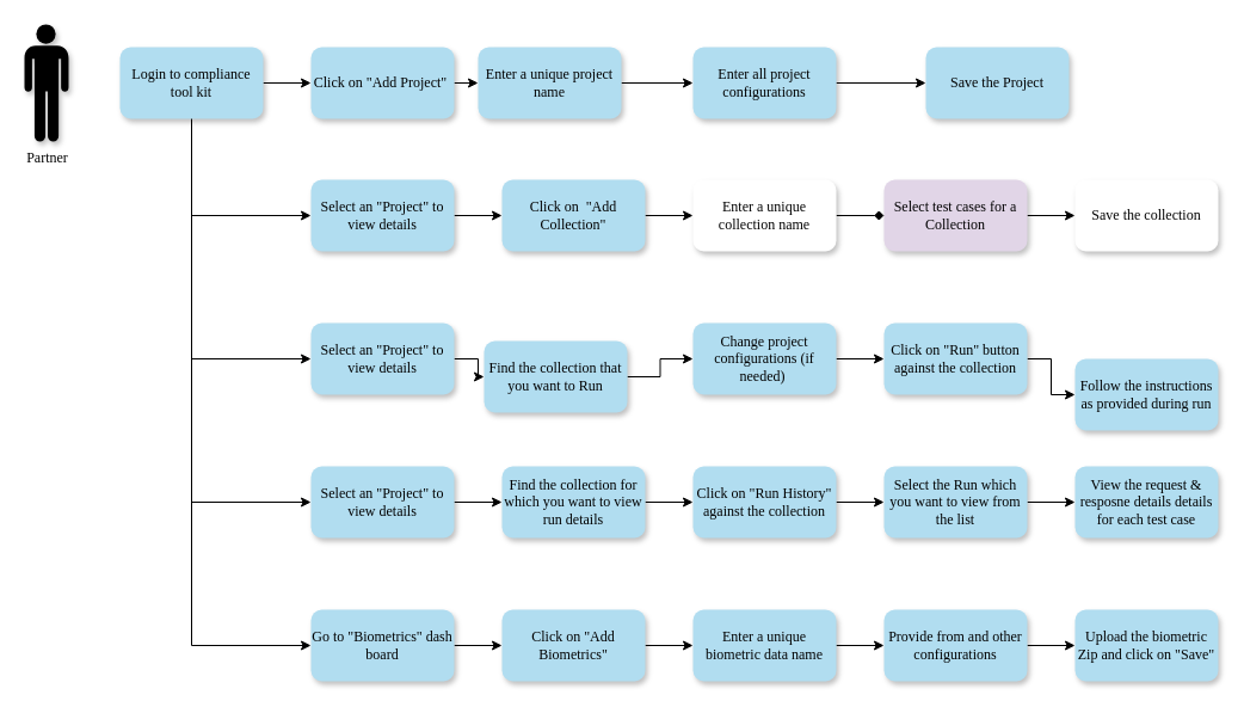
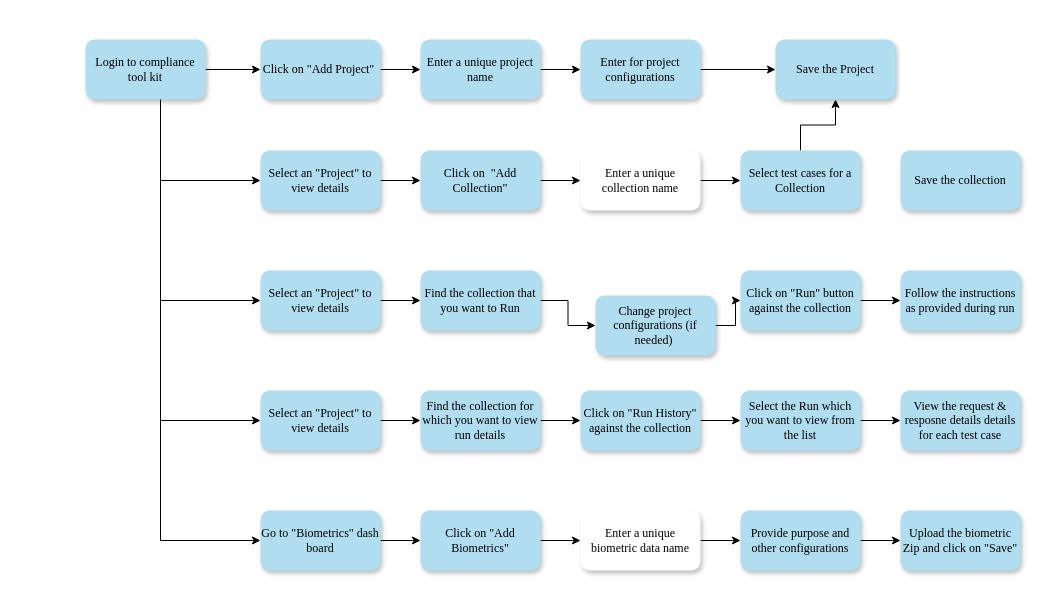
  <mxCell id="0" />
  <mxCell id="1" parent="0" />
- <mxCell id="2" value="Partner" style="shape=mxgraph.signs.people.man_1;html=1;pointerEvents=1;fillColor=#000000;strokeColor=none;verticalLabelPosition=bottom;verticalAlign=top;align=center;fontFamily=Verdana;shadow=1;" vertex="1" parent="1"><mxGeometry x="20" y="20" width="37" height="98" as="geometry" /></mxCell>
  <mxCell id="3" style="edgeStyle=orthogonalEdgeStyle;rounded=0;orthogonalLoop=1;jettySize=auto;html=1;fontFamily=Verdana;" edge="1" parent="1" source="8" target="10"><mxGeometry relative="1" as="geometry" /></mxCell>
  <mxCell id="4" style="edgeStyle=orthogonalEdgeStyle;rounded=0;orthogonalLoop=1;jettySize=auto;html=1;entryX=0;entryY=0.5;entryDx=0;entryDy=0;fontFamily=Verdana;" edge="1" parent="1" source="8" target="15"><mxGeometry relative="1" as="geometry"><Array as="points"><mxPoint x="160" y="180" /></Array></mxGeometry></mxCell>
  <mxCell id="5" style="edgeStyle=orthogonalEdgeStyle;rounded=0;orthogonalLoop=1;jettySize=auto;html=1;entryX=0;entryY=0.5;entryDx=0;entryDy=0;fontFamily=Verdana;" edge="1" parent="1" source="8" target="26"><mxGeometry relative="1" as="geometry"><Array as="points"><mxPoint x="160" y="300" /></Array></mxGeometry></mxCell>
  <mxCell id="6" style="edgeStyle=orthogonalEdgeStyle;rounded=0;orthogonalLoop=1;jettySize=auto;html=1;entryX=0;entryY=0.5;entryDx=0;entryDy=0;fontFamily=Verdana;" edge="1" parent="1" source="8" target="35"><mxGeometry relative="1" as="geometry"><Array as="points"><mxPoint x="160" y="540" /></Array></mxGeometry></mxCell>
  <mxCell id="7" style="edgeStyle=orthogonalEdgeStyle;rounded=0;orthogonalLoop=1;jettySize=auto;html=1;entryX=0;entryY=0.5;entryDx=0;entryDy=0;fontFamily=Verdana;" edge="1" parent="1" source="8" target="44"><mxGeometry relative="1" as="geometry"><Array as="points"><mxPoint x="160" y="420" /></Array></mxGeometry></mxCell>
- <mxCell id="8" value="Login to compliance tool kit" style="rounded=1;whiteSpace=wrap;html=1;fontFamily=Verdana;fillColor=#b1ddf0;strokeColor=none;shadow=1;" vertex="1" parent="1"><mxGeometry x="100" y="39" width="120" height="60" as="geometry" /></mxCell>
+ <mxCell id="8" value="Login to compliance tool kit" style="rounded=1;whiteSpace=wrap;html=1;fontFamily=Verdana;fillColor=#b1ddf0;strokeColor=none;shadow=1;" vertex="1" parent="1"><mxGeometry x="85" y="39" width="120" height="60" as="geometry" /></mxCell>
  <mxCell id="9" style="edgeStyle=orthogonalEdgeStyle;rounded=0;orthogonalLoop=1;jettySize=auto;html=1;exitX=1;exitY=0.5;exitDx=0;exitDy=0;entryX=0;entryY=0.5;entryDx=0;entryDy=0;fontFamily=Verdana;" edge="1" parent="1" source="10" target="24"><mxGeometry relative="1" as="geometry" /></mxCell>
  <mxCell id="10" value="Click on &quot;Add Project&quot;&amp;nbsp;" style="rounded=1;whiteSpace=wrap;html=1;fontFamily=Verdana;fillColor=#b1ddf0;strokeColor=none;shadow=1;" vertex="1" parent="1"><mxGeometry x="260" y="39" width="120" height="60" as="geometry" /></mxCell>
  <mxCell id="11" style="edgeStyle=orthogonalEdgeStyle;rounded=0;orthogonalLoop=1;jettySize=auto;html=1;exitX=1;exitY=0.5;exitDx=0;exitDy=0;entryX=0;entryY=0.5;entryDx=0;entryDy=0;fontFamily=Verdana;" edge="1" parent="1" source="12" target="13"><mxGeometry relative="1" as="geometry" /></mxCell>
- <mxCell id="12" value="Enter all project configurations" style="rounded=1;whiteSpace=wrap;html=1;fontFamily=Verdana;fillColor=#b1ddf0;strokeColor=none;shadow=1;" vertex="1" parent="1"><mxGeometry x="580" y="39" width="120" height="60" as="geometry" /></mxCell>
+ <mxCell id="12" value="Enter for project configurations" style="rounded=1;whiteSpace=wrap;html=1;fontFamily=Verdana;fillColor=#b1ddf0;strokeColor=none;shadow=1;" vertex="1" parent="1"><mxGeometry x="580" y="39" width="120" height="60" as="geometry" /></mxCell>
  <mxCell id="13" value="Save the Project" style="rounded=1;whiteSpace=wrap;html=1;fontFamily=Verdana;fillColor=#b1ddf0;strokeColor=none;shadow=1;" vertex="1" parent="1"><mxGeometry x="775" y="39" width="120" height="60" as="geometry" /></mxCell>
  <mxCell id="14" style="edgeStyle=orthogonalEdgeStyle;rounded=0;orthogonalLoop=1;jettySize=auto;html=1;exitX=1;exitY=0.5;exitDx=0;exitDy=0;entryX=0;entryY=0.5;entryDx=0;entryDy=0;fontFamily=Verdana;" edge="1" parent="1" source="15" target="17"><mxGeometry relative="1" as="geometry" /></mxCell>
  <mxCell id="15" value="Select an &quot;Project&quot; to view details" style="rounded=1;whiteSpace=wrap;html=1;fontFamily=Verdana;fillColor=#b1ddf0;strokeColor=none;shadow=1;" vertex="1" parent="1"><mxGeometry x="260" y="150" width="120" height="60" as="geometry" /></mxCell>
  <mxCell id="16" style="edgeStyle=orthogonalEdgeStyle;rounded=0;orthogonalLoop=1;jettySize=auto;html=1;entryX=0;entryY=0.5;entryDx=0;entryDy=0;fontFamily=Verdana;" edge="1" parent="1" source="17" target="22"><mxGeometry relative="1" as="geometry" /></mxCell>
  <mxCell id="17" value="Click on&amp;nbsp; &quot;Add Collection&quot;" style="rounded=1;whiteSpace=wrap;html=1;fontFamily=Verdana;fillColor=#b1ddf0;strokeColor=none;shadow=1;" vertex="1" parent="1"><mxGeometry x="420" y="150" width="120" height="60" as="geometry" /></mxCell>
- <mxCell id="18" style="edgeStyle=orthogonalEdgeStyle;rounded=0;orthogonalLoop=1;jettySize=auto;html=1;entryX=0;entryY=0.5;entryDx=0;entryDy=0;fontFamily=Verdana;" edge="1" parent="1" source="19" target="20"><mxGeometry relative="1" as="geometry" /></mxCell>
- <mxCell id="19" value="Select test cases for a Collection" style="rounded=1;whiteSpace=wrap;html=1;fontFamily=Verdana;fillColor=#e1d5e7;strokeColor=none;shadow=1;" vertex="1" parent="1"><mxGeometry x="740" y="150" width="120" height="60" as="geometry" /></mxCell>
- <mxCell id="20" value="Save the collection" style="rounded=1;whiteSpace=wrap;html=1;fontFamily=Verdana;fillColor=#ffffff;strokeColor=none;shadow=1;" vertex="1" parent="1"><mxGeometry x="900" y="150" width="120" height="60" as="geometry" /></mxCell>
- <mxCell id="21" style="edgeStyle=orthogonalEdgeStyle;rounded=0;orthogonalLoop=1;jettySize=auto;html=1;entryX=0;entryY=0.5;entryDx=0;entryDy=0;fontFamily=Verdana;endArrow=diamond;" edge="1" parent="1" source="22" target="19"><mxGeometry relative="1" as="geometry" /></mxCell>
+ <mxCell id="18" style="edgeStyle=orthogonalEdgeStyle;rounded=0;orthogonalLoop=1;jettySize=auto;html=1;fontFamily=Verdana;" edge="1" parent="1" source="19" target="13"><mxGeometry relative="1" as="geometry" /></mxCell>
+ <mxCell id="19" value="Select test cases for a Collection" style="rounded=1;whiteSpace=wrap;html=1;fontFamily=Verdana;fillColor=#b1ddf0;strokeColor=none;shadow=1;" vertex="1" parent="1"><mxGeometry x="740" y="150" width="120" height="60" as="geometry" /></mxCell>
+ <mxCell id="20" value="Save the collection" style="rounded=1;whiteSpace=wrap;html=1;fontFamily=Verdana;fillColor=#b1ddf0;strokeColor=none;shadow=1;" vertex="1" parent="1"><mxGeometry x="900" y="150" width="120" height="60" as="geometry" /></mxCell>
+ <mxCell id="21" style="edgeStyle=orthogonalEdgeStyle;rounded=0;orthogonalLoop=1;jettySize=auto;html=1;entryX=0;entryY=0.5;entryDx=0;entryDy=0;fontFamily=Verdana;" edge="1" parent="1" source="22" target="19"><mxGeometry relative="1" as="geometry" /></mxCell>
  <mxCell id="22" value="Enter a unique collection name" style="rounded=1;whiteSpace=wrap;html=1;fontFamily=Verdana;fillColor=#ffffff;strokeColor=none;shadow=1;" vertex="1" parent="1"><mxGeometry x="580" y="150" width="120" height="60" as="geometry" /></mxCell>
  <mxCell id="23" style="edgeStyle=orthogonalEdgeStyle;rounded=0;orthogonalLoop=1;jettySize=auto;html=1;entryX=0;entryY=0.5;entryDx=0;entryDy=0;fontFamily=Verdana;" edge="1" parent="1" source="24" target="12"><mxGeometry relative="1" as="geometry" /></mxCell>
- <mxCell id="24" value="Enter a unique project name" style="rounded=1;whiteSpace=wrap;html=1;fontFamily=Verdana;fillColor=#b1ddf0;strokeColor=none;shadow=1;" vertex="1" parent="1"><mxGeometry x="400" y="39" width="120" height="60" as="geometry" /></mxCell>
+ <mxCell id="24" value="Enter a unique project name" style="rounded=1;whiteSpace=wrap;html=1;fontFamily=Verdana;fillColor=#b1ddf0;strokeColor=none;shadow=1;" vertex="1" parent="1"><mxGeometry x="420" y="39" width="120" height="60" as="geometry" /></mxCell>
  <mxCell id="25" style="edgeStyle=orthogonalEdgeStyle;rounded=0;orthogonalLoop=1;jettySize=auto;html=1;entryX=0;entryY=0.5;entryDx=0;entryDy=0;fontFamily=Verdana;" edge="1" parent="1" source="26" target="28"><mxGeometry relative="1" as="geometry" /></mxCell>
  <mxCell id="26" value="Select an &quot;Project&quot; to view details" style="rounded=1;whiteSpace=wrap;html=1;fontFamily=Verdana;fillColor=#b1ddf0;strokeColor=none;shadow=1;" vertex="1" parent="1"><mxGeometry x="260" y="270" width="120" height="60" as="geometry" /></mxCell>
  <mxCell id="27" style="edgeStyle=orthogonalEdgeStyle;rounded=0;orthogonalLoop=1;jettySize=auto;html=1;entryX=0;entryY=0.5;entryDx=0;entryDy=0;fontFamily=Verdana;" edge="1" parent="1" source="28" target="30"><mxGeometry relative="1" as="geometry" /></mxCell>
- <mxCell id="28" value="Find the collection that you want to Run" style="rounded=1;whiteSpace=wrap;html=1;fontFamily=Verdana;fillColor=#b1ddf0;strokeColor=none;shadow=1;" vertex="1" parent="1"><mxGeometry x="405" y="285" width="120" height="60" as="geometry" /></mxCell>
+ <mxCell id="28" value="Find the collection that you want to Run" style="rounded=1;whiteSpace=wrap;html=1;fontFamily=Verdana;fillColor=#b1ddf0;strokeColor=none;shadow=1;" vertex="1" parent="1"><mxGeometry x="420" y="270" width="120" height="60" as="geometry" /></mxCell>
  <mxCell id="29" style="edgeStyle=orthogonalEdgeStyle;rounded=0;orthogonalLoop=1;jettySize=auto;html=1;entryX=0;entryY=0.5;entryDx=0;entryDy=0;fontFamily=Verdana;" edge="1" parent="1" source="30" target="32"><mxGeometry relative="1" as="geometry" /></mxCell>
- <mxCell id="30" value="Change project configurations (if needed)&amp;nbsp;" style="rounded=1;whiteSpace=wrap;html=1;fontFamily=Verdana;fillColor=#b1ddf0;strokeColor=none;shadow=1;" vertex="1" parent="1"><mxGeometry x="580" y="270" width="120" height="60" as="geometry" /></mxCell>
+ <mxCell id="30" value="Change project configurations (if needed)&amp;nbsp;" style="rounded=1;whiteSpace=wrap;html=1;fontFamily=Verdana;fillColor=#b1ddf0;strokeColor=none;shadow=1;" vertex="1" parent="1"><mxGeometry x="595" y="295" width="120" height="60" as="geometry" /></mxCell>
  <mxCell id="31" style="edgeStyle=orthogonalEdgeStyle;rounded=0;orthogonalLoop=1;jettySize=auto;html=1;fontFamily=Verdana;" edge="1" parent="1" source="32" target="33"><mxGeometry relative="1" as="geometry" /></mxCell>
  <mxCell id="32" value="Click on &quot;Run&quot; button against the collection" style="rounded=1;whiteSpace=wrap;html=1;fontFamily=Verdana;fillColor=#b1ddf0;strokeColor=none;shadow=1;" vertex="1" parent="1"><mxGeometry x="740" y="270" width="120" height="60" as="geometry" /></mxCell>
- <mxCell id="33" value="Follow the instructions as provided during run" style="rounded=1;whiteSpace=wrap;html=1;fontFamily=Verdana;fillColor=#b1ddf0;strokeColor=none;shadow=1;" vertex="1" parent="1"><mxGeometry x="900" y="300" width="120" height="60" as="geometry" /></mxCell>
+ <mxCell id="33" value="Follow the instructions as provided during run" style="rounded=1;whiteSpace=wrap;html=1;fontFamily=Verdana;fillColor=#b1ddf0;strokeColor=none;shadow=1;" vertex="1" parent="1"><mxGeometry x="900" y="270" width="120" height="60" as="geometry" /></mxCell>
  <mxCell id="34" style="edgeStyle=orthogonalEdgeStyle;rounded=0;orthogonalLoop=1;jettySize=auto;html=1;exitX=1;exitY=0.5;exitDx=0;exitDy=0;entryX=0;entryY=0.5;entryDx=0;entryDy=0;fontFamily=Verdana;" edge="1" parent="1" source="35" target="37"><mxGeometry relative="1" as="geometry" /></mxCell>
  <mxCell id="35" value="Go to &quot;Biometrics&quot; dash board" style="rounded=1;whiteSpace=wrap;html=1;fontFamily=Verdana;fillColor=#b1ddf0;strokeColor=none;shadow=1;" vertex="1" parent="1"><mxGeometry x="260" y="510" width="120" height="60" as="geometry" /></mxCell>
  <mxCell id="36" style="edgeStyle=orthogonalEdgeStyle;rounded=0;orthogonalLoop=1;jettySize=auto;html=1;entryX=0;entryY=0.5;entryDx=0;entryDy=0;fontFamily=Verdana;" edge="1" parent="1" source="37" target="39"><mxGeometry relative="1" as="geometry" /></mxCell>
  <mxCell id="37" value="Click on &quot;Add Biometrics&quot;" style="rounded=1;whiteSpace=wrap;html=1;fontFamily=Verdana;fillColor=#b1ddf0;strokeColor=none;shadow=1;" vertex="1" parent="1"><mxGeometry x="420" y="510" width="120" height="60" as="geometry" /></mxCell>
  <mxCell id="38" style="edgeStyle=orthogonalEdgeStyle;rounded=0;orthogonalLoop=1;jettySize=auto;html=1;exitX=1;exitY=0.5;exitDx=0;exitDy=0;entryX=0;entryY=0.5;entryDx=0;entryDy=0;fontFamily=Verdana;" edge="1" parent="1" source="39" target="41"><mxGeometry relative="1" as="geometry" /></mxCell>
- <mxCell id="39" value="Enter a unique biometric data name" style="rounded=1;whiteSpace=wrap;html=1;fontFamily=Verdana;fillColor=#b1ddf0;strokeColor=none;shadow=1;" vertex="1" parent="1"><mxGeometry x="580" y="510" width="120" height="60" as="geometry" /></mxCell>
+ <mxCell id="39" value="Enter a unique biometric data name" style="rounded=1;whiteSpace=wrap;html=1;fontFamily=Verdana;fillColor=#ffffff;strokeColor=none;shadow=1;" vertex="1" parent="1"><mxGeometry x="580" y="510" width="120" height="60" as="geometry" /></mxCell>
  <mxCell id="40" style="edgeStyle=orthogonalEdgeStyle;rounded=0;orthogonalLoop=1;jettySize=auto;html=1;entryX=0;entryY=0.5;entryDx=0;entryDy=0;fontFamily=Verdana;" edge="1" parent="1" source="41" target="42"><mxGeometry relative="1" as="geometry" /></mxCell>
- <mxCell id="41" value="Provide from and other configurations" style="rounded=1;whiteSpace=wrap;html=1;fontFamily=Verdana;fillColor=#b1ddf0;strokeColor=none;shadow=1;" vertex="1" parent="1"><mxGeometry x="740" y="510" width="120" height="60" as="geometry" /></mxCell>
+ <mxCell id="41" value="Provide purpose and other configurations" style="rounded=1;whiteSpace=wrap;html=1;fontFamily=Verdana;fillColor=#b1ddf0;strokeColor=none;shadow=1;" vertex="1" parent="1"><mxGeometry x="740" y="510" width="120" height="60" as="geometry" /></mxCell>
  <mxCell id="42" value="Upload the biometric Zip and click on &quot;Save&quot;" style="rounded=1;whiteSpace=wrap;html=1;fontFamily=Verdana;fillColor=#b1ddf0;strokeColor=none;shadow=1;" vertex="1" parent="1"><mxGeometry x="900" y="510" width="120" height="60" as="geometry" /></mxCell>
  <mxCell id="43" style="edgeStyle=orthogonalEdgeStyle;rounded=0;orthogonalLoop=1;jettySize=auto;html=1;exitX=1;exitY=0.5;exitDx=0;exitDy=0;entryX=0;entryY=0.5;entryDx=0;entryDy=0;fontFamily=Verdana;" edge="1" parent="1" source="44" target="46"><mxGeometry relative="1" as="geometry" /></mxCell>
  <mxCell id="44" value="Select an &quot;Project&quot; to view details" style="rounded=1;whiteSpace=wrap;html=1;fontFamily=Verdana;fillColor=#b1ddf0;strokeColor=none;shadow=1;" vertex="1" parent="1"><mxGeometry x="260" y="390" width="120" height="60" as="geometry" /></mxCell>
  <mxCell id="45" style="edgeStyle=orthogonalEdgeStyle;rounded=0;orthogonalLoop=1;jettySize=auto;html=1;entryX=0;entryY=0.5;entryDx=0;entryDy=0;fontFamily=Verdana;" edge="1" parent="1" source="46" target="48"><mxGeometry relative="1" as="geometry" /></mxCell>
  <mxCell id="46" value="Find the collection for which you want to view run details" style="rounded=1;whiteSpace=wrap;html=1;fontFamily=Verdana;fillColor=#b1ddf0;strokeColor=none;shadow=1;" vertex="1" parent="1"><mxGeometry x="420" y="390" width="120" height="60" as="geometry" /></mxCell>
  <mxCell id="47" style="edgeStyle=orthogonalEdgeStyle;rounded=0;orthogonalLoop=1;jettySize=auto;html=1;exitX=1;exitY=0.5;exitDx=0;exitDy=0;entryX=0;entryY=0.5;entryDx=0;entryDy=0;fontFamily=Verdana;" edge="1" parent="1" source="48" target="50"><mxGeometry relative="1" as="geometry" /></mxCell>
  <mxCell id="48" value="Click on &quot;Run History&quot; against the collection" style="rounded=1;whiteSpace=wrap;html=1;fontFamily=Verdana;fillColor=#b1ddf0;strokeColor=none;shadow=1;" vertex="1" parent="1"><mxGeometry x="580" y="390" width="120" height="60" as="geometry" /></mxCell>
  <mxCell id="49" style="edgeStyle=orthogonalEdgeStyle;rounded=0;orthogonalLoop=1;jettySize=auto;html=1;entryX=0;entryY=0.5;entryDx=0;entryDy=0;fontFamily=Verdana;" edge="1" parent="1" source="50" target="51"><mxGeometry relative="1" as="geometry" /></mxCell>
  <mxCell id="50" value="Select the Run which you want to view from the list" style="rounded=1;whiteSpace=wrap;html=1;fontFamily=Verdana;fillColor=#b1ddf0;strokeColor=none;shadow=1;" vertex="1" parent="1"><mxGeometry x="740" y="390" width="120" height="60" as="geometry" /></mxCell>
  <mxCell id="51" value="View the request &amp;amp; resposne details details for each test case" style="rounded=1;whiteSpace=wrap;html=1;fontFamily=Verdana;fillColor=#b1ddf0;strokeColor=none;shadow=1;" vertex="1" parent="1"><mxGeometry x="900" y="390" width="120" height="60" as="geometry" /></mxCell>
